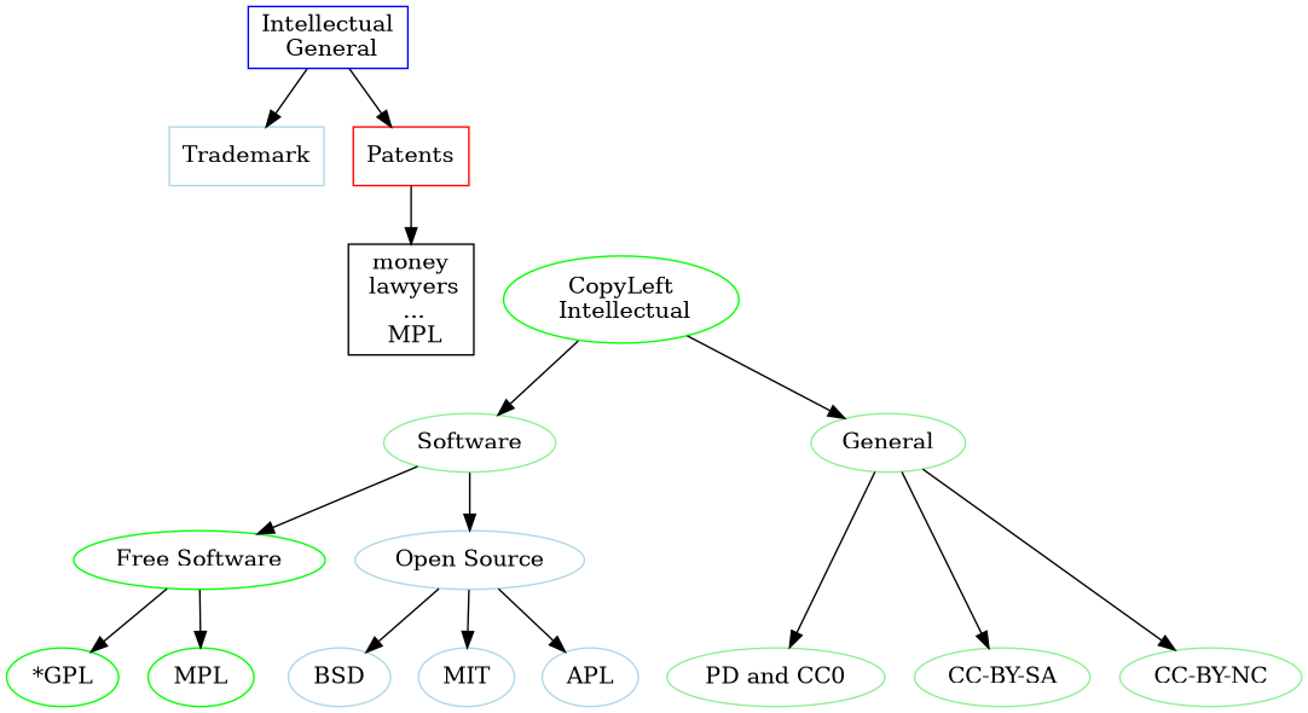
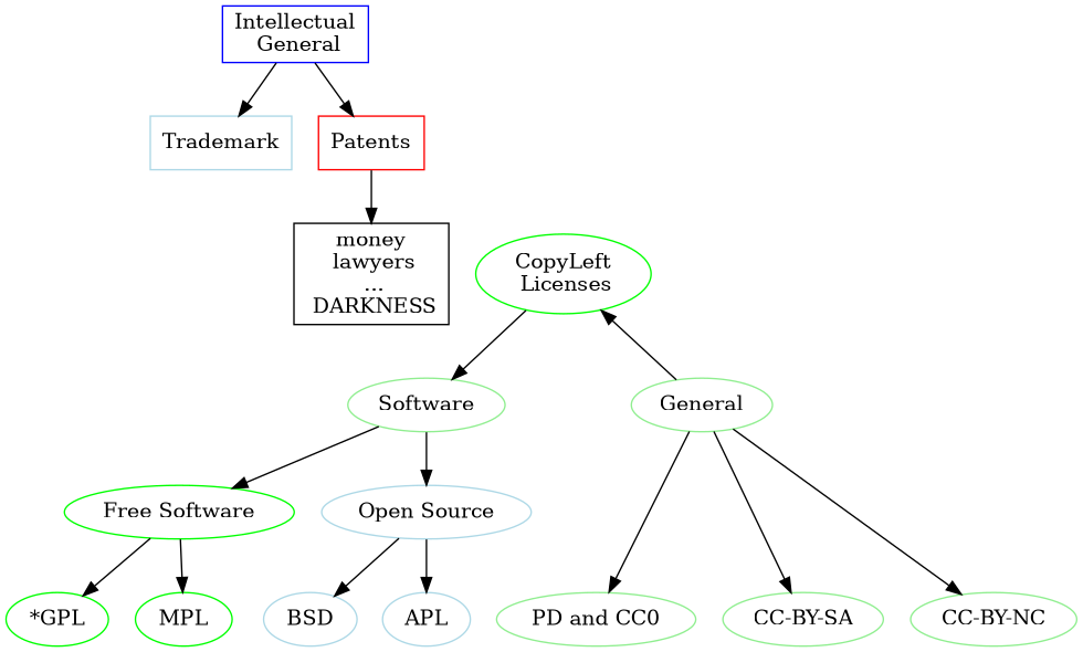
  digraph {
    node [color=lightblue shape=oval]
    n1 [color=blue label=<Intellectual<br/> General> shape=box]
    n2 [label=<Trademark> shape=box]
    n3 [color=red label=<Patents> shape=box]
-   n4 [color=black label=<money<br/> lawyers<br/> ...<br/> MPL> shape=box]
-   n5 [color=green label=<CopyLeft<br/> Intellectual>]
+   n4 [color=black label=<money<br/> lawyers<br/> ...<br/> DARKNESS> shape=box]
+   n5 [color=green label=<CopyLeft<br/> Licenses>]
    n6 [color=lightgreen label=<Software>]
    n7 [color=lightgreen label=<General>]
    n8 [color=green label=<Free Software>]
    n9 [label=<Open Source>]
    n10 [color=green label=<*GPL>]
    n11 [color=green label=<MPL>]
    n12 [label=<BSD>]
-   n13 [label=<MIT>]
    n14 [label=<APL>]
    n15 [color=lightgreen label=<PD and CC0>]
    n16 [color=lightgreen label=<CC-BY-SA>]
    n17 [color=lightgreen label=<CC-BY-NC>]
    subgraph sub_1 {
      rank=same
      n1
    }
    subgraph sub_2 {
      rank=same
      n2
      n3
    }
    subgraph sub_3 {
      rank=same
      n4
      n5
    }
    subgraph sub_4 {
      rank=same
      n6
      n7
    }
    subgraph sub_5 {
      rank=same
      n8
      n9
    }
    subgraph sub_6 {
      rank=same
      n10
      n11
      n12
-     n13
      n14
      n15
      n16
      n17
    }
    n1 -> n2
    n1 -> n3
    n3 -> n4
    n5 -> n6
-   n5 -> n7
+   n7 -> n5
    n6 -> n8
    n6 -> n9
    n7 -> n15
    n7 -> n16
    n7 -> n17
    n8 -> n10
    n8 -> n11
    n9 -> n12
-   n9 -> n13
    n9 -> n14
  }
